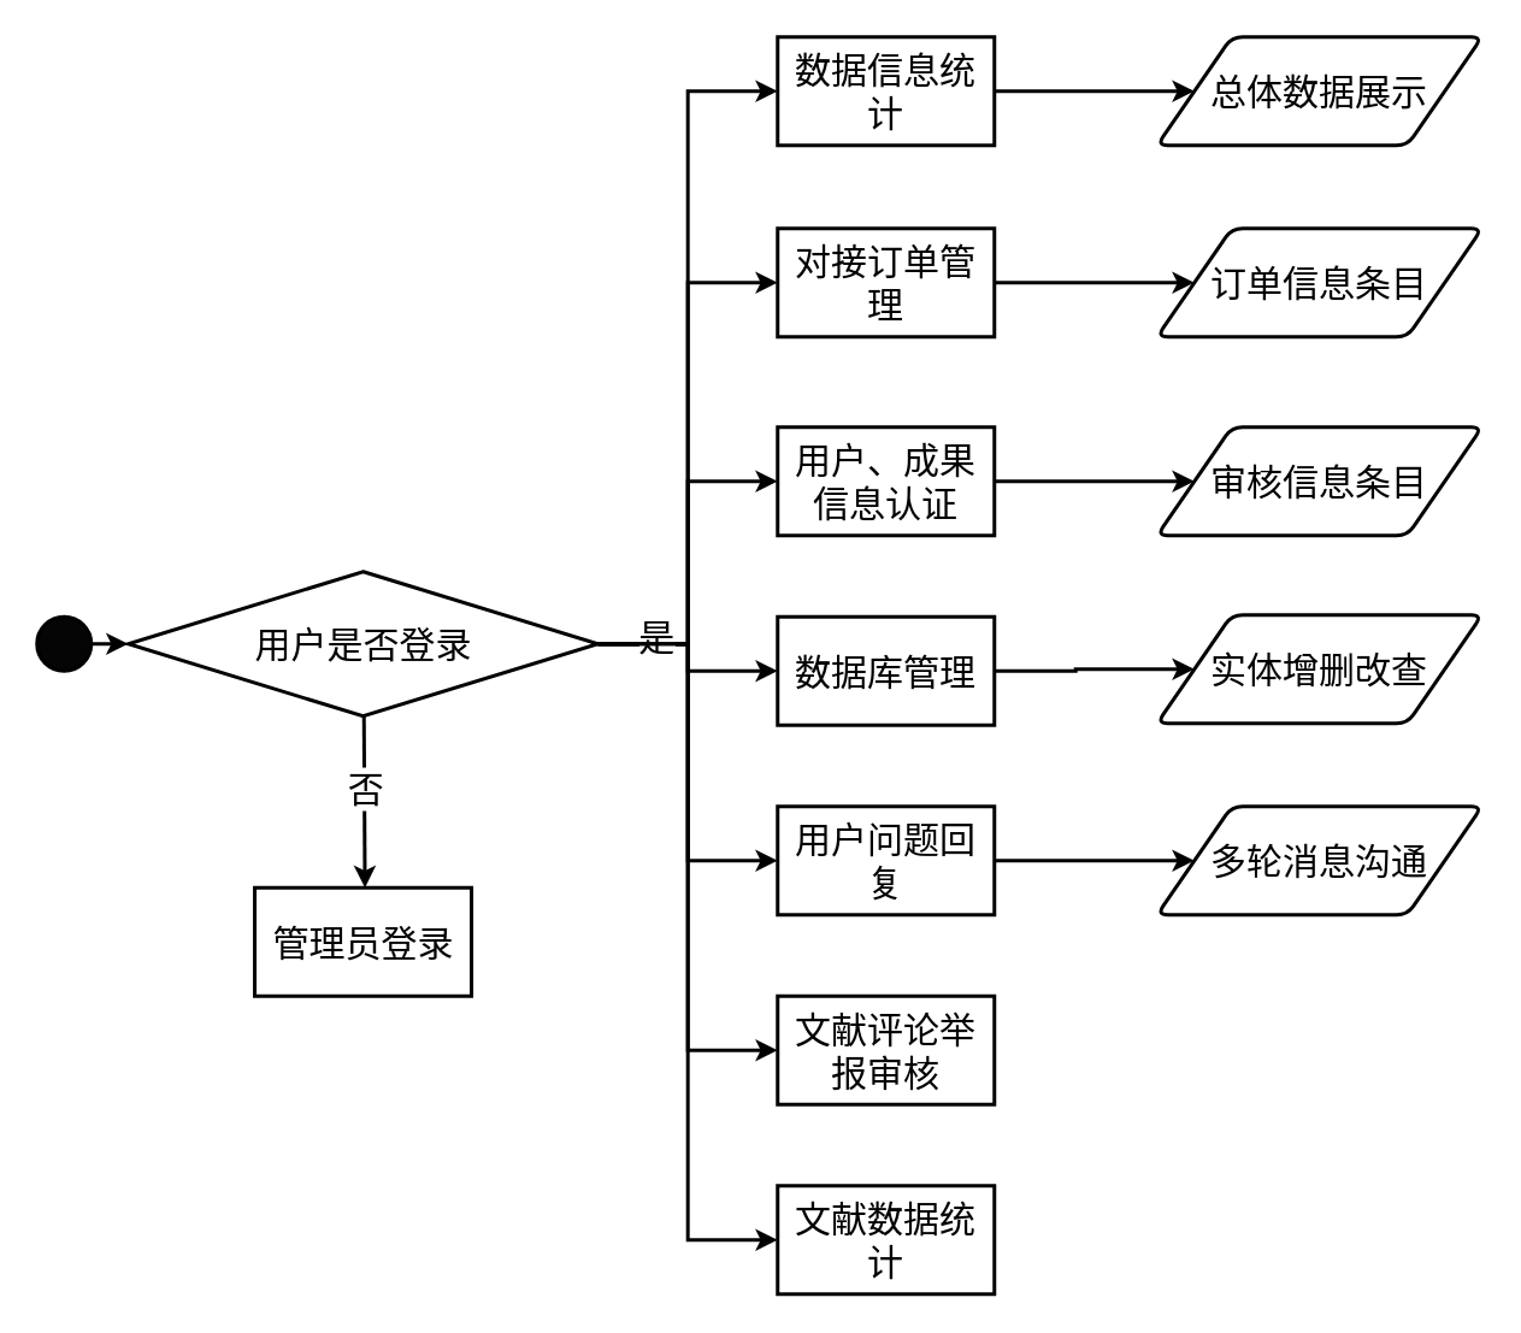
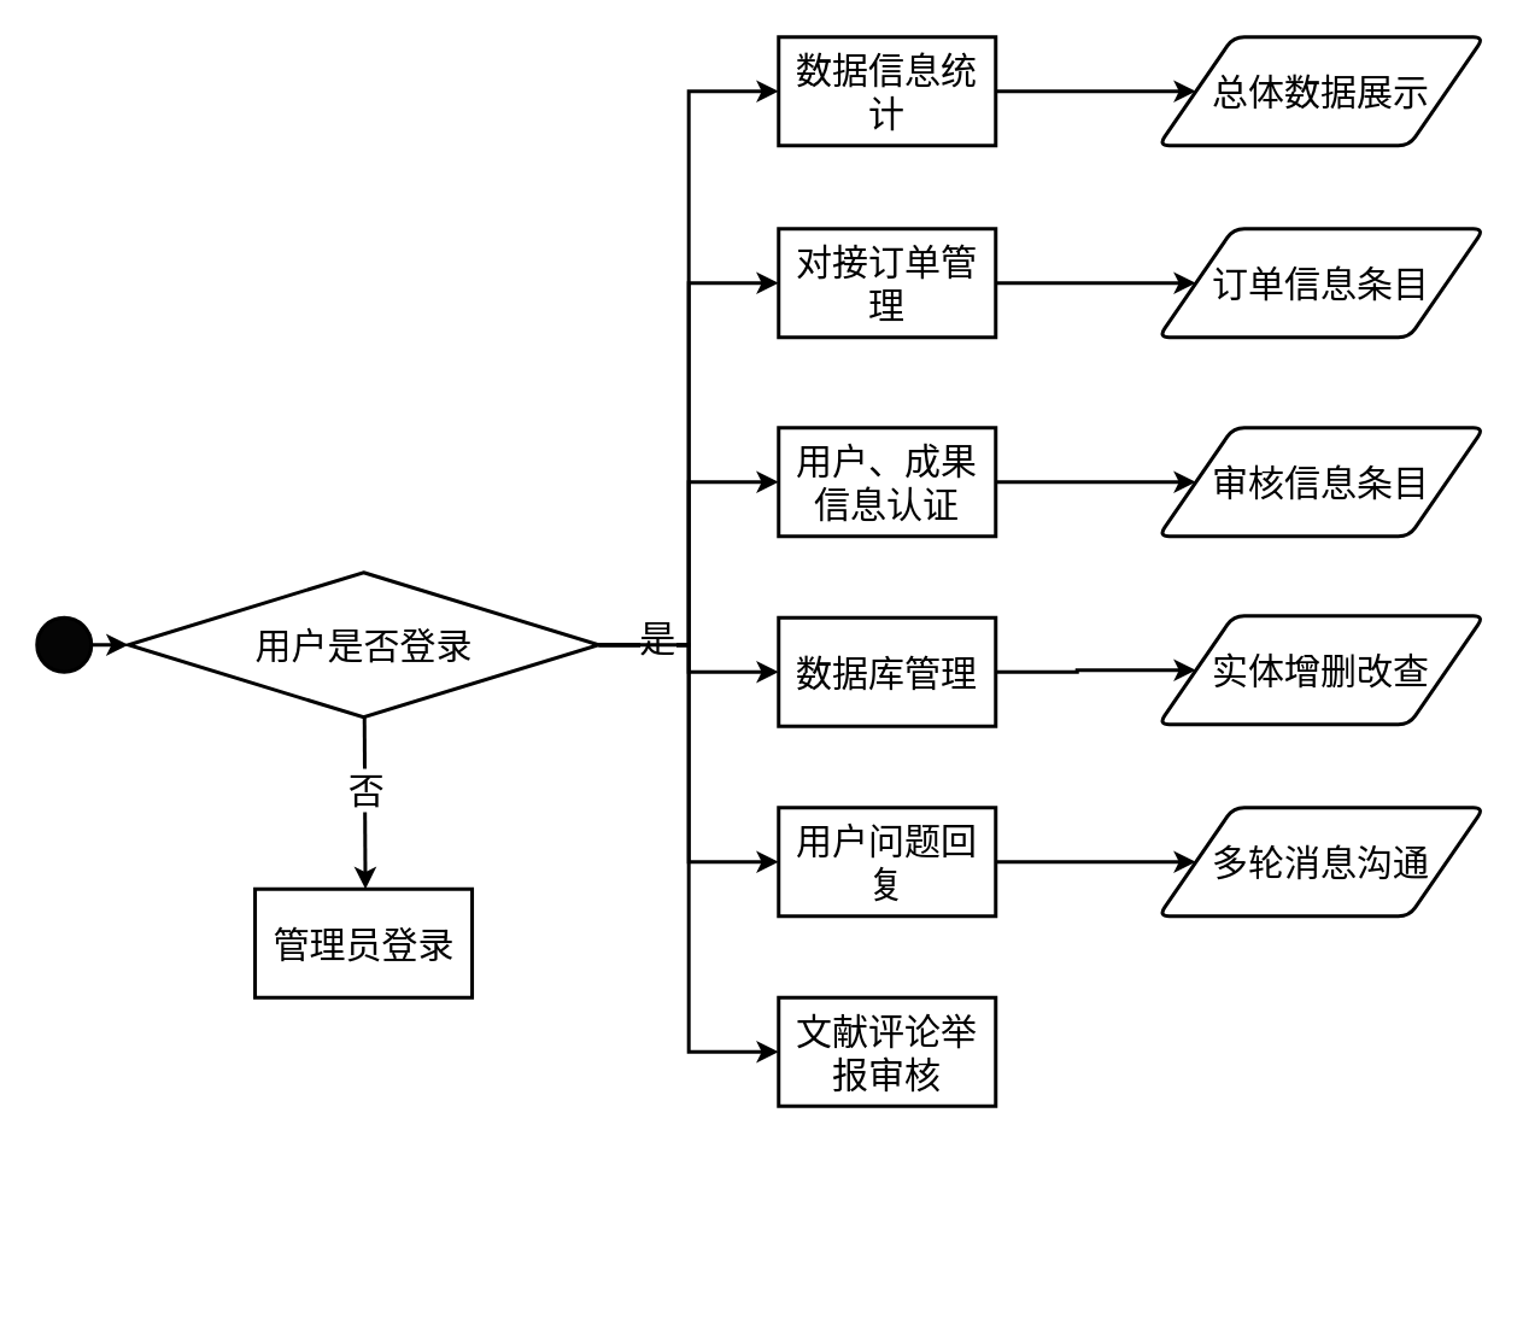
  <mxCell id="0" />
  <mxCell id="1" parent="0" />
  <mxCell id="2" value="" style="ellipse;whiteSpace=wrap;html=1;aspect=fixed;fillColor=#050505;strokeWidth=2;spacing=2;fontSize=20;fontColor=default;labelBackgroundColor=none;horizontal=1;" vertex="1" parent="1"><mxGeometry x="20" y="341" width="30" height="30" as="geometry" /></mxCell>
  <mxCell id="3" style="edgeStyle=orthogonalEdgeStyle;rounded=0;orthogonalLoop=1;jettySize=auto;html=1;exitX=1;exitY=0.5;exitDx=0;exitDy=0;entryX=0;entryY=0.5;entryDx=0;entryDy=0;fontSize=20;strokeWidth=2;" edge="1" parent="1" source="11" target="18"><mxGeometry relative="1" as="geometry" /></mxCell>
  <mxCell id="4" style="edgeStyle=orthogonalEdgeStyle;rounded=0;orthogonalLoop=1;jettySize=auto;html=1;exitX=1;exitY=0.5;exitDx=0;exitDy=0;entryX=0;entryY=0.5;entryDx=0;entryDy=0;fontSize=20;strokeWidth=2;" edge="1" parent="1" source="11" target="29"><mxGeometry relative="1" as="geometry" /></mxCell>
  <mxCell id="5" style="edgeStyle=orthogonalEdgeStyle;rounded=0;orthogonalLoop=1;jettySize=auto;html=1;exitX=1;exitY=0.5;exitDx=0;exitDy=0;entryX=0;entryY=0.5;entryDx=0;entryDy=0;fontSize=20;strokeWidth=2;" edge="1" parent="1" source="11" target="31"><mxGeometry relative="1" as="geometry" /></mxCell>
  <mxCell id="6" style="edgeStyle=orthogonalEdgeStyle;rounded=0;orthogonalLoop=1;jettySize=auto;html=1;exitX=1;exitY=0.5;exitDx=0;exitDy=0;entryX=0;entryY=0.5;entryDx=0;entryDy=0;fontSize=20;strokeWidth=2;" edge="1" parent="1" source="11" target="22"><mxGeometry relative="1" as="geometry" /></mxCell>
  <mxCell id="7" style="edgeStyle=orthogonalEdgeStyle;rounded=0;orthogonalLoop=1;jettySize=auto;html=1;exitX=1;exitY=0.5;exitDx=0;exitDy=0;entryX=0;entryY=0.5;entryDx=0;entryDy=0;fontSize=20;strokeWidth=2;" edge="1" parent="1" source="11" target="20"><mxGeometry relative="1" as="geometry" /></mxCell>
  <mxCell id="8" value="是" style="edgeLabel;html=1;align=center;verticalAlign=middle;resizable=0;points=[];fontSize=20;" vertex="1" connectable="0" parent="7"><mxGeometry x="-0.779" y="5" relative="1" as="geometry"><mxPoint x="-1" as="offset" /></mxGeometry></mxCell>
  <mxCell id="9" style="edgeStyle=orthogonalEdgeStyle;rounded=0;orthogonalLoop=1;jettySize=auto;html=1;exitX=1;exitY=0.5;exitDx=0;exitDy=0;entryX=0;entryY=0.5;entryDx=0;entryDy=0;strokeWidth=2;" edge="1" parent="1" source="11" target="38"><mxGeometry relative="1" as="geometry" /></mxCell>
- <mxCell id="10" style="edgeStyle=orthogonalEdgeStyle;rounded=0;orthogonalLoop=1;jettySize=auto;html=1;exitX=1;exitY=0.5;exitDx=0;exitDy=0;entryX=0;entryY=0.5;entryDx=0;entryDy=0;strokeWidth=2;" edge="1" parent="1" source="11" target="40"><mxGeometry relative="1" as="geometry" /></mxCell>
  <mxCell id="11" value="&lt;font style=&quot;font-size: 20px;&quot;&gt;用户是否登录&lt;/font&gt;" style="rhombus;whiteSpace=wrap;html=1;strokeWidth=2;spacing=2;fontSize=20;fontColor=default;labelBackgroundColor=none;horizontal=1;" vertex="1" parent="1"><mxGeometry x="70.53" y="316" width="260" height="80" as="geometry" /></mxCell>
  <mxCell id="12" value="" style="group;strokeWidth=2;spacing=2;fontSize=20;fontColor=default;labelBackgroundColor=none;horizontal=1;" vertex="1" connectable="0" parent="1"><mxGeometry x="140.53" y="491" width="120" height="60" as="geometry" /></mxCell>
  <mxCell id="13" value="&lt;font style=&quot;font-size: 20px;&quot;&gt;管理员登录&lt;/font&gt;" style="rounded=0;whiteSpace=wrap;html=1;strokeWidth=2;spacing=2;fontSize=20;fontColor=default;labelBackgroundColor=none;horizontal=1;" vertex="1" parent="12"><mxGeometry width="120" height="60" as="geometry" /></mxCell>
  <mxCell id="14" value="" style="endArrow=classic;html=1;rounded=0;entryX=0.5;entryY=0;entryDx=0;entryDy=0;strokeWidth=2;spacing=2;fontSize=20;fontColor=default;labelBackgroundColor=none;horizontal=1;" edge="1" parent="1"><mxGeometry width="50" height="50" relative="1" as="geometry"><mxPoint x="201" y="396" as="sourcePoint" /><mxPoint x="201.53" y="491" as="targetPoint" /></mxGeometry></mxCell>
  <mxCell id="15" value="否" style="edgeLabel;html=1;align=center;verticalAlign=middle;resizable=0;points=[];fontSize=20;" vertex="1" connectable="0" parent="14"><mxGeometry x="-0.162" relative="1" as="geometry"><mxPoint as="offset" /></mxGeometry></mxCell>
  <mxCell id="16" value="" style="endArrow=classic;html=1;rounded=0;exitX=1;exitY=0.5;exitDx=0;exitDy=0;entryX=0;entryY=0.5;entryDx=0;entryDy=0;strokeWidth=2;spacing=2;fontSize=20;fontColor=default;labelBackgroundColor=none;horizontal=1;" edge="1" parent="1" source="2" target="11"><mxGeometry width="50" height="50" relative="1" as="geometry"><mxPoint x="340.53" y="506" as="sourcePoint" /><mxPoint x="390.53" y="456" as="targetPoint" /></mxGeometry></mxCell>
  <mxCell id="17" value="" style="group;strokeWidth=2;spacing=2;fontSize=20;fontColor=default;labelBackgroundColor=none;horizontal=1;" vertex="1" connectable="0" parent="1"><mxGeometry x="430" y="236" width="120" height="60" as="geometry" /></mxCell>
  <mxCell id="18" value="&lt;font style=&quot;font-size: 20px;&quot;&gt;用户、成果信息认证&lt;/font&gt;" style="rounded=0;whiteSpace=wrap;html=1;strokeWidth=2;spacing=2;fontSize=20;fontColor=default;labelBackgroundColor=none;horizontal=1;" vertex="1" parent="17"><mxGeometry width="120" height="60" as="geometry" /></mxCell>
  <mxCell id="19" value="" style="group;strokeWidth=2;spacing=2;fontSize=20;fontColor=default;labelBackgroundColor=none;horizontal=1;" vertex="1" connectable="0" parent="1"><mxGeometry x="430" y="126" width="120" height="60" as="geometry" /></mxCell>
  <mxCell id="20" value="&lt;font style=&quot;font-size: 20px;&quot;&gt;对接订单管理&lt;/font&gt;" style="rounded=0;whiteSpace=wrap;html=1;strokeWidth=2;spacing=2;fontSize=20;fontColor=default;labelBackgroundColor=none;horizontal=1;" vertex="1" parent="19"><mxGeometry width="120" height="60" as="geometry" /></mxCell>
  <mxCell id="21" value="" style="group;strokeWidth=2;spacing=2;fontSize=20;fontColor=default;labelBackgroundColor=none;horizontal=1;" vertex="1" connectable="0" parent="1"><mxGeometry x="430" y="20" width="120" height="60" as="geometry" /></mxCell>
  <mxCell id="22" value="&lt;font style=&quot;font-size: 20px;&quot;&gt;数据信息统计&lt;/font&gt;" style="rounded=0;whiteSpace=wrap;html=1;strokeWidth=2;spacing=2;fontSize=20;fontColor=default;labelBackgroundColor=none;horizontal=1;" vertex="1" parent="21"><mxGeometry width="120" height="60" as="geometry" /></mxCell>
  <mxCell id="23" value="总体数据展示" style="shape=parallelogram;html=1;strokeWidth=2;perimeter=parallelogramPerimeter;whiteSpace=wrap;rounded=1;arcSize=12;size=0.23;fontSize=20;" vertex="1" parent="1"><mxGeometry x="640" y="20" width="180" height="60" as="geometry" /></mxCell>
  <mxCell id="24" value="订单信息条目" style="shape=parallelogram;html=1;strokeWidth=2;perimeter=parallelogramPerimeter;whiteSpace=wrap;rounded=1;arcSize=12;size=0.23;fontSize=20;" vertex="1" parent="1"><mxGeometry x="640" y="126" width="180" height="60" as="geometry" /></mxCell>
  <mxCell id="25" value="多轮消息沟通" style="shape=parallelogram;html=1;strokeWidth=2;perimeter=parallelogramPerimeter;whiteSpace=wrap;rounded=1;arcSize=12;size=0.23;fontSize=20;" vertex="1" parent="1"><mxGeometry x="640" y="446" width="180" height="60" as="geometry" /></mxCell>
  <mxCell id="26" value="审核信息条目" style="shape=parallelogram;html=1;strokeWidth=2;perimeter=parallelogramPerimeter;whiteSpace=wrap;rounded=1;arcSize=12;size=0.23;fontSize=20;" vertex="1" parent="1"><mxGeometry x="640" y="236" width="180" height="60" as="geometry" /></mxCell>
  <mxCell id="27" value="实体增删改查" style="shape=parallelogram;html=1;strokeWidth=2;perimeter=parallelogramPerimeter;whiteSpace=wrap;rounded=1;arcSize=12;size=0.23;fontSize=20;" vertex="1" parent="1"><mxGeometry x="640" y="340" width="180" height="60" as="geometry" /></mxCell>
  <mxCell id="28" value="" style="group;strokeWidth=2;spacing=2;fontSize=20;fontColor=default;labelBackgroundColor=none;horizontal=1;" vertex="1" connectable="0" parent="1"><mxGeometry x="430" y="341" width="120" height="60" as="geometry" /></mxCell>
  <mxCell id="29" value="&lt;font style=&quot;font-size: 20px;&quot;&gt;数据库管理&lt;/font&gt;" style="rounded=0;whiteSpace=wrap;html=1;strokeWidth=2;spacing=2;fontSize=20;fontColor=default;labelBackgroundColor=none;horizontal=1;" vertex="1" parent="28"><mxGeometry width="120" height="60" as="geometry" /></mxCell>
  <mxCell id="30" value="" style="group;strokeWidth=2;spacing=2;fontSize=20;fontColor=default;labelBackgroundColor=none;horizontal=1;" vertex="1" connectable="0" parent="1"><mxGeometry x="430" y="446" width="120" height="60" as="geometry" /></mxCell>
  <mxCell id="31" value="&lt;font style=&quot;font-size: 20px;&quot;&gt;用户问题回复&lt;/font&gt;" style="rounded=0;whiteSpace=wrap;html=1;strokeWidth=2;spacing=2;fontSize=20;fontColor=default;labelBackgroundColor=none;horizontal=1;" vertex="1" parent="30"><mxGeometry width="120" height="60" as="geometry" /></mxCell>
  <mxCell id="32" style="edgeStyle=orthogonalEdgeStyle;rounded=0;orthogonalLoop=1;jettySize=auto;html=1;exitX=1;exitY=0.5;exitDx=0;exitDy=0;entryX=0;entryY=0.5;entryDx=0;entryDy=0;fontSize=20;strokeWidth=2;" edge="1" parent="1" source="22" target="23"><mxGeometry relative="1" as="geometry" /></mxCell>
  <mxCell id="33" style="edgeStyle=orthogonalEdgeStyle;rounded=0;orthogonalLoop=1;jettySize=auto;html=1;exitX=1;exitY=0.5;exitDx=0;exitDy=0;entryX=0;entryY=0.5;entryDx=0;entryDy=0;fontSize=20;strokeWidth=2;" edge="1" parent="1" source="20" target="24"><mxGeometry relative="1" as="geometry" /></mxCell>
  <mxCell id="34" style="edgeStyle=orthogonalEdgeStyle;rounded=0;orthogonalLoop=1;jettySize=auto;html=1;exitX=1;exitY=0.5;exitDx=0;exitDy=0;entryX=0;entryY=0.5;entryDx=0;entryDy=0;fontSize=20;strokeWidth=2;" edge="1" parent="1" source="18" target="26"><mxGeometry relative="1" as="geometry" /></mxCell>
  <mxCell id="35" style="edgeStyle=orthogonalEdgeStyle;rounded=0;orthogonalLoop=1;jettySize=auto;html=1;exitX=1;exitY=0.5;exitDx=0;exitDy=0;entryX=0;entryY=0.5;entryDx=0;entryDy=0;fontSize=20;strokeWidth=2;" edge="1" parent="1" source="29" target="27"><mxGeometry relative="1" as="geometry" /></mxCell>
  <mxCell id="36" style="edgeStyle=orthogonalEdgeStyle;rounded=0;orthogonalLoop=1;jettySize=auto;html=1;exitX=1;exitY=0.5;exitDx=0;exitDy=0;entryX=0;entryY=0.5;entryDx=0;entryDy=0;fontSize=20;strokeWidth=2;" edge="1" parent="1" source="31" target="25"><mxGeometry relative="1" as="geometry" /></mxCell>
  <mxCell id="37" value="" style="group;strokeWidth=2;spacing=2;fontSize=20;fontColor=default;labelBackgroundColor=none;horizontal=1;" vertex="1" connectable="0" parent="1"><mxGeometry x="430" y="551" width="120" height="60" as="geometry" /></mxCell>
  <mxCell id="38" value="&lt;font style=&quot;font-size: 20px;&quot;&gt;文献评论举报审核&lt;/font&gt;" style="rounded=0;whiteSpace=wrap;html=1;strokeWidth=2;spacing=2;fontSize=20;fontColor=default;labelBackgroundColor=none;horizontal=1;" vertex="1" parent="37"><mxGeometry width="120" height="60" as="geometry" /></mxCell>
  <mxCell id="39" value="" style="group;strokeWidth=2;spacing=2;fontSize=20;fontColor=default;labelBackgroundColor=none;horizontal=1;" vertex="1" connectable="0" parent="1"><mxGeometry x="430" y="656" width="120" height="60" as="geometry" /></mxCell>
- <mxCell id="40" value="&lt;font style=&quot;font-size: 20px;&quot;&gt;文献数据统计&lt;/font&gt;" style="rounded=0;whiteSpace=wrap;html=1;strokeWidth=2;spacing=2;fontSize=20;fontColor=default;labelBackgroundColor=none;horizontal=1;" vertex="1" parent="39"><mxGeometry width="120" height="60" as="geometry" /></mxCell>
